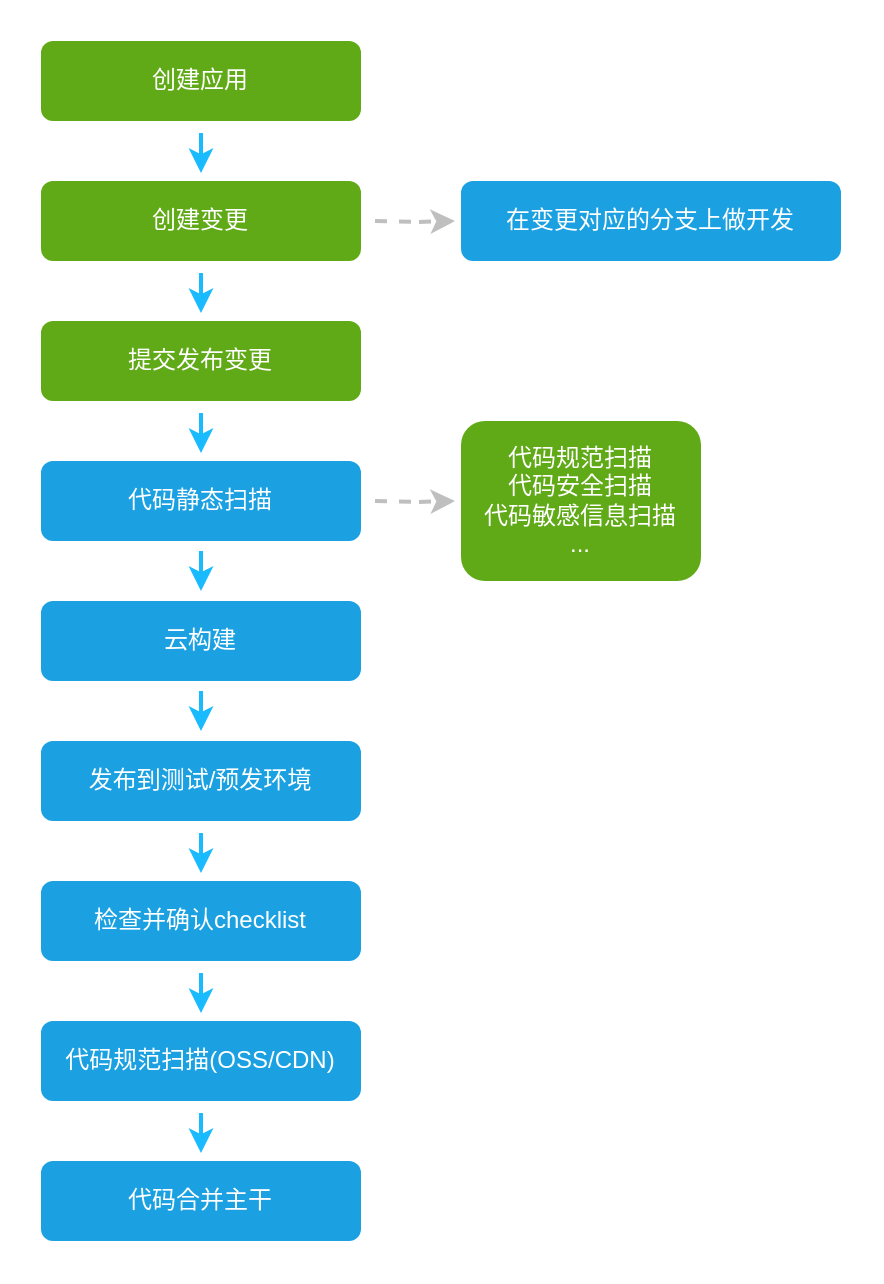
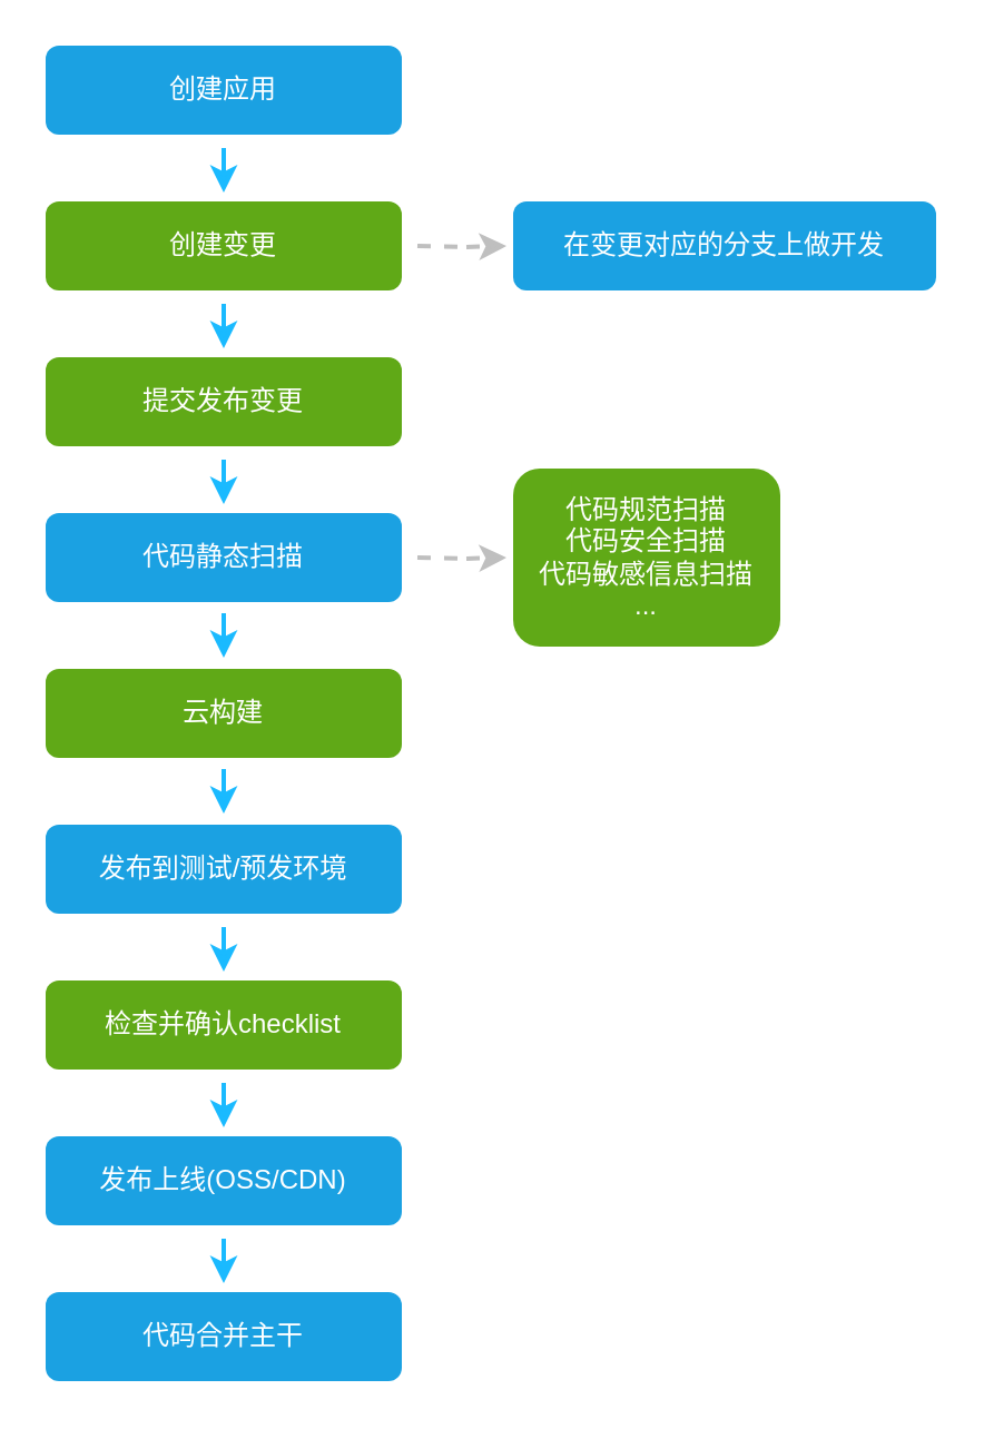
  <mxCell id="0" />
  <mxCell id="1" parent="0" />
  <mxCell id="2" value="" style="edgeStyle=orthogonalEdgeStyle;rounded=0;orthogonalLoop=1;jettySize=auto;html=1;entryX=0.5;entryY=0;entryDx=0;entryDy=0;strokeWidth=2;fillColor=#b1ddf0;strokeColor=#1ABAFF;" edge="1" parent="1"><mxGeometry relative="1" as="geometry"><mxPoint x="100" y="66" as="sourcePoint" /><mxPoint x="100" y="86" as="targetPoint" /></mxGeometry></mxCell>
- <mxCell id="3" value="创建应用" style="rounded=1;whiteSpace=wrap;html=1;fillColor=#60a917;fontColor=#ffffff;strokeColor=none;" vertex="1" parent="1"><mxGeometry x="20" y="20" width="160" height="40" as="geometry" /></mxCell>
+ <mxCell id="3" value="创建应用" style="rounded=1;whiteSpace=wrap;html=1;fillColor=#1ba1e2;fontColor=#ffffff;strokeColor=none;" vertex="1" parent="1"><mxGeometry x="20" y="20" width="160" height="40" as="geometry" /></mxCell>
  <mxCell id="4" value="" style="edgeStyle=orthogonalEdgeStyle;rounded=0;orthogonalLoop=1;jettySize=auto;html=1;strokeWidth=2;fontColor=#FFFFFF;dashed=1;strokeColor=#BFBFBF;" edge="1" parent="1"><mxGeometry relative="1" as="geometry"><mxPoint x="187" y="110" as="sourcePoint" /><mxPoint x="227" y="110" as="targetPoint" /></mxGeometry></mxCell>
  <mxCell id="5" value="创建变更" style="rounded=1;whiteSpace=wrap;html=1;fontColor=#ffffff;strokeColor=none;fillColor=#60a917;" vertex="1" parent="1"><mxGeometry x="20" y="90" width="160" height="40" as="geometry" /></mxCell>
  <mxCell id="6" value="" style="edgeStyle=orthogonalEdgeStyle;rounded=0;orthogonalLoop=1;jettySize=auto;html=1;entryX=0.5;entryY=0;entryDx=0;entryDy=0;strokeColor=#1ABAFF;strokeWidth=2;fillColor=#b1ddf0;" edge="1" parent="1"><mxGeometry relative="1" as="geometry"><mxPoint x="100" y="206" as="sourcePoint" /><mxPoint x="100" y="226" as="targetPoint" /></mxGeometry></mxCell>
  <mxCell id="7" value="提交发布变更" style="rounded=1;whiteSpace=wrap;html=1;fontColor=#ffffff;strokeColor=none;fillColor=#60a917;" vertex="1" parent="1"><mxGeometry x="20" y="160" width="160" height="40" as="geometry" /></mxCell>
  <mxCell id="8" value="" style="edgeStyle=orthogonalEdgeStyle;rounded=0;orthogonalLoop=1;jettySize=auto;html=1;strokeColor=#1ABAFF;strokeWidth=2;fillColor=#b1ddf0;" edge="1" parent="1"><mxGeometry relative="1" as="geometry"><mxPoint x="100" y="275" as="sourcePoint" /><mxPoint x="100" y="295" as="targetPoint" /></mxGeometry></mxCell>
  <mxCell id="9" value="" style="edgeStyle=orthogonalEdgeStyle;rounded=0;orthogonalLoop=1;jettySize=auto;html=1;dashed=1;strokeColor=#BFBFBF;strokeWidth=2;fontColor=#FFFFFF;" edge="1" parent="1"><mxGeometry relative="1" as="geometry"><mxPoint x="187" y="250" as="sourcePoint" /><mxPoint x="227" y="250" as="targetPoint" /></mxGeometry></mxCell>
  <mxCell id="10" value="代码静态扫描" style="rounded=1;whiteSpace=wrap;html=1;fontColor=#ffffff;strokeColor=none;fillColor=#1ba1e2;" vertex="1" parent="1"><mxGeometry x="20" y="230" width="160" height="40" as="geometry" /></mxCell>
  <mxCell id="11" value="" style="edgeStyle=orthogonalEdgeStyle;rounded=0;orthogonalLoop=1;jettySize=auto;html=1;strokeColor=#1ABAFF;strokeWidth=2;fillColor=#b1ddf0;" edge="1" parent="1"><mxGeometry relative="1" as="geometry"><mxPoint x="100" y="345" as="sourcePoint" /><mxPoint x="100" y="365" as="targetPoint" /></mxGeometry></mxCell>
- <mxCell id="12" value="云构建" style="rounded=1;whiteSpace=wrap;html=1;fontColor=#ffffff;strokeColor=none;fillColor=#1ba1e2;" vertex="1" parent="1"><mxGeometry x="20" y="300" width="160" height="40" as="geometry" /></mxCell>
+ <mxCell id="12" value="云构建" style="rounded=1;whiteSpace=wrap;html=1;fontColor=#ffffff;strokeColor=none;fillColor=#60a917;" vertex="1" parent="1"><mxGeometry x="20" y="300" width="160" height="40" as="geometry" /></mxCell>
  <mxCell id="13" value="" style="edgeStyle=orthogonalEdgeStyle;rounded=0;orthogonalLoop=1;jettySize=auto;html=1;strokeColor=#1ABAFF;strokeWidth=2;fillColor=#b1ddf0;" edge="1" parent="1"><mxGeometry relative="1" as="geometry"><mxPoint x="100" y="416" as="sourcePoint" /><mxPoint x="100" y="436" as="targetPoint" /></mxGeometry></mxCell>
  <mxCell id="14" value="发布到测试/预发环境" style="rounded=1;whiteSpace=wrap;html=1;fontColor=#ffffff;strokeColor=none;fillColor=#1ba1e2;" vertex="1" parent="1"><mxGeometry x="20" y="370" width="160" height="40" as="geometry" /></mxCell>
  <mxCell id="15" value="" style="edgeStyle=orthogonalEdgeStyle;rounded=0;orthogonalLoop=1;jettySize=auto;html=1;strokeColor=#1ABAFF;strokeWidth=2;fillColor=#b1ddf0;" edge="1" parent="1"><mxGeometry relative="1" as="geometry"><mxPoint x="100" y="486" as="sourcePoint" /><mxPoint x="100" y="506" as="targetPoint" /></mxGeometry></mxCell>
- <mxCell id="16" value="检查并确认checklist" style="rounded=1;whiteSpace=wrap;html=1;fontColor=#ffffff;strokeColor=none;fillColor=#1ba1e2;" vertex="1" parent="1"><mxGeometry x="20" y="440" width="160" height="40" as="geometry" /></mxCell>
+ <mxCell id="16" value="检查并确认checklist" style="rounded=1;whiteSpace=wrap;html=1;fontColor=#ffffff;strokeColor=none;fillColor=#60a917;" vertex="1" parent="1"><mxGeometry x="20" y="440" width="160" height="40" as="geometry" /></mxCell>
  <mxCell id="17" value="" style="edgeStyle=orthogonalEdgeStyle;rounded=0;orthogonalLoop=1;jettySize=auto;html=1;strokeColor=#1ABAFF;strokeWidth=2;fillColor=#b1ddf0;" edge="1" parent="1"><mxGeometry relative="1" as="geometry"><mxPoint x="100" y="556" as="sourcePoint" /><mxPoint x="100" y="576" as="targetPoint" /></mxGeometry></mxCell>
- <mxCell id="18" value="代码规范扫描(OSS/CDN)" style="rounded=1;whiteSpace=wrap;html=1;fontColor=#ffffff;strokeColor=none;fillColor=#1ba1e2;" vertex="1" parent="1"><mxGeometry x="20" y="510" width="160" height="40" as="geometry" /></mxCell>
+ <mxCell id="18" value="发布上线(OSS/CDN)" style="rounded=1;whiteSpace=wrap;html=1;fontColor=#ffffff;strokeColor=none;fillColor=#1ba1e2;" vertex="1" parent="1"><mxGeometry x="20" y="510" width="160" height="40" as="geometry" /></mxCell>
  <mxCell id="19" value="代码合并主干" style="rounded=1;whiteSpace=wrap;html=1;fontColor=#ffffff;strokeColor=none;fillColor=#1ba1e2;" vertex="1" parent="1"><mxGeometry x="20" y="580" width="160" height="40" as="geometry" /></mxCell>
  <mxCell id="20" value="代码规范扫描&lt;br&gt;代码安全扫描&lt;br&gt;代码敏感信息扫描&lt;br&gt;..." style="rounded=1;whiteSpace=wrap;html=1;fillColor=#60a917;fontColor=#ffffff;strokeColor=none;" vertex="1" parent="1"><mxGeometry x="230" y="210" width="120" height="80" as="geometry" /></mxCell>
  <mxCell id="21" value="在变更对应的分支上做开发" style="rounded=1;whiteSpace=wrap;html=1;fillColor=#1ba1e2;fontColor=#ffffff;strokeColor=none;" vertex="1" parent="1"><mxGeometry x="230" y="90" width="190" height="40" as="geometry" /></mxCell>
  <mxCell id="22" value="" style="edgeStyle=orthogonalEdgeStyle;rounded=0;orthogonalLoop=1;jettySize=auto;html=1;entryX=0.5;entryY=0;entryDx=0;entryDy=0;strokeWidth=2;fillColor=#b1ddf0;strokeColor=#1ABAFF;" edge="1" parent="1"><mxGeometry relative="1" as="geometry"><mxPoint x="100" y="136" as="sourcePoint" /><mxPoint x="100" y="156" as="targetPoint" /></mxGeometry></mxCell>
